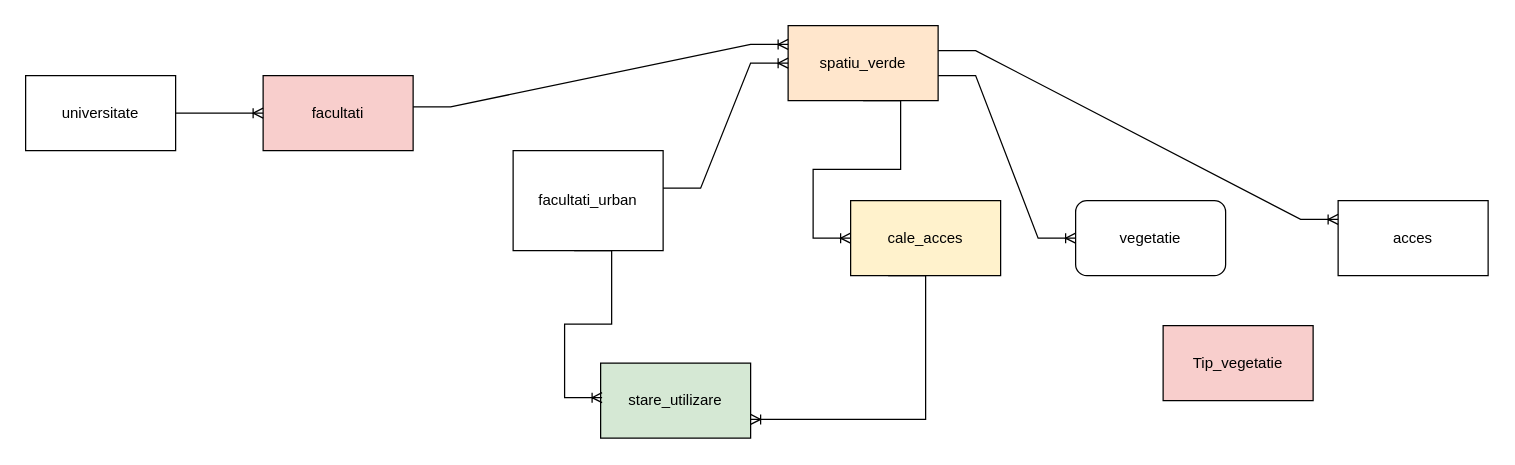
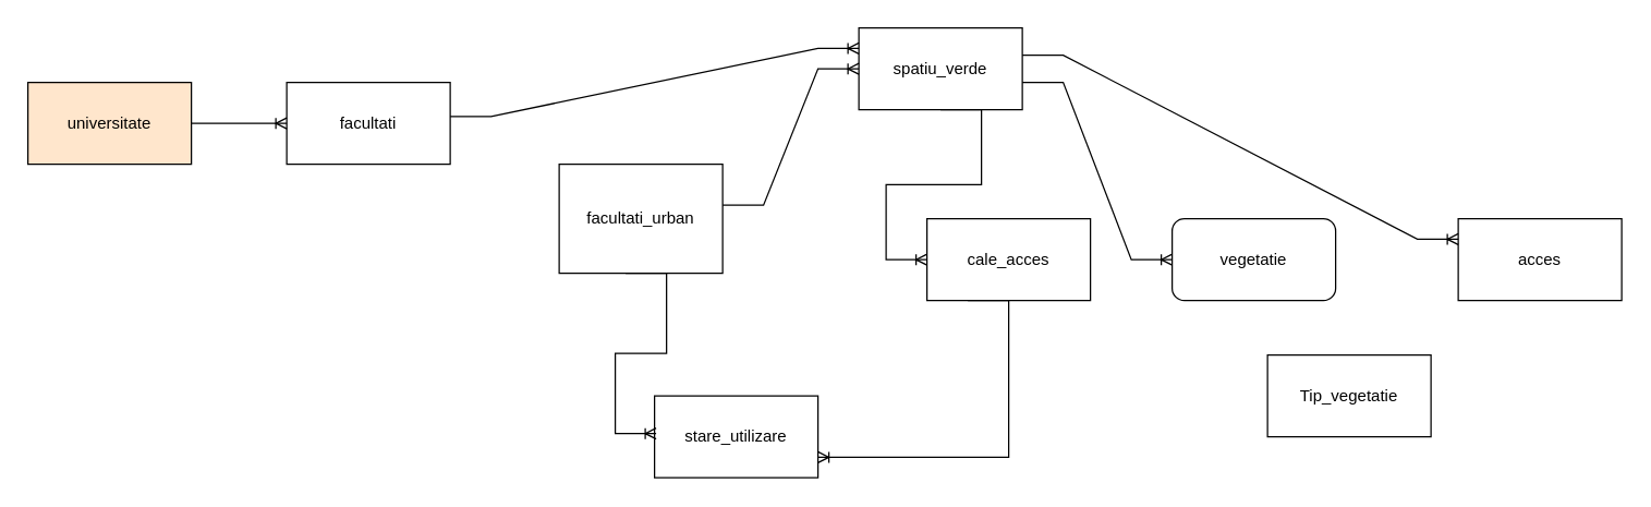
  <mxCell id="0" />
  <mxCell id="1" parent="0" />
- <mxCell id="2" value="spatiu_verde" style="rounded=0;whiteSpace=wrap;html=1;fillColor=#ffe6cc;" vertex="1" parent="1"><mxGeometry x="630" y="20" width="120" height="60" as="geometry" /></mxCell>
- <mxCell id="3" value="Tip_vegetatie" style="rounded=0;whiteSpace=wrap;html=1;fillColor=#f8cecc;" vertex="1" parent="1"><mxGeometry x="930" y="260" width="120" height="60" as="geometry" /></mxCell>
- <mxCell id="4" value="universitate" style="rounded=0;whiteSpace=wrap;html=1;" vertex="1" parent="1"><mxGeometry x="20" y="60" width="120" height="60" as="geometry" /></mxCell>
- <mxCell id="5" value="facultati" style="rounded=0;whiteSpace=wrap;html=1;fillColor=#f8cecc;" vertex="1" parent="1"><mxGeometry x="210" y="60" width="120" height="60" as="geometry" /></mxCell>
+ <mxCell id="2" value="spatiu_verde" style="rounded=0;whiteSpace=wrap;html=1;" vertex="1" parent="1"><mxGeometry x="630" y="20" width="120" height="60" as="geometry" /></mxCell>
+ <mxCell id="3" value="Tip_vegetatie" style="rounded=0;whiteSpace=wrap;html=1;" vertex="1" parent="1"><mxGeometry x="930" y="260" width="120" height="60" as="geometry" /></mxCell>
+ <mxCell id="4" value="universitate" style="rounded=0;whiteSpace=wrap;html=1;fillColor=#ffe6cc;" vertex="1" parent="1"><mxGeometry x="20" y="60" width="120" height="60" as="geometry" /></mxCell>
+ <mxCell id="5" value="facultati" style="rounded=0;whiteSpace=wrap;html=1;" vertex="1" parent="1"><mxGeometry x="210" y="60" width="120" height="60" as="geometry" /></mxCell>
  <mxCell id="6" value="vegetatie" style="whiteSpace=wrap;html=1;rounded=1;" vertex="1" parent="1"><mxGeometry x="860" y="160" width="120" height="60" as="geometry" /></mxCell>
  <mxCell id="7" value="acces" style="rounded=0;whiteSpace=wrap;html=1;" vertex="1" parent="1"><mxGeometry x="1070" y="160" width="120" height="60" as="geometry" /></mxCell>
- <mxCell id="8" value="cale_acces" style="rounded=0;whiteSpace=wrap;html=1;fillColor=#fff2cc;" vertex="1" parent="1"><mxGeometry x="680" y="160" width="120" height="60" as="geometry" /></mxCell>
+ <mxCell id="8" value="cale_acces" style="rounded=0;whiteSpace=wrap;html=1;" vertex="1" parent="1"><mxGeometry x="680" y="160" width="120" height="60" as="geometry" /></mxCell>
  <mxCell id="9" value="facultati_urban" style="rounded=0;whiteSpace=wrap;html=1;" vertex="1" parent="1"><mxGeometry x="410" y="120" width="120" height="80" as="geometry" /></mxCell>
- <mxCell id="10" value="stare_utilizare" style="rounded=0;whiteSpace=wrap;html=1;fillColor=#d5e8d4;" vertex="1" parent="1"><mxGeometry x="480" y="290" width="120" height="60" as="geometry" /></mxCell>
+ <mxCell id="10" value="stare_utilizare" style="rounded=0;whiteSpace=wrap;html=1;" vertex="1" parent="1"><mxGeometry x="480" y="290" width="120" height="60" as="geometry" /></mxCell>
  <mxCell id="11" value="" style="edgeStyle=entityRelationEdgeStyle;fontSize=12;html=1;endArrow=ERoneToMany;rounded=0;entryX=0;entryY=0.5;entryDx=0;entryDy=0;" edge="1" parent="1" target="5"><mxGeometry width="100" height="100" relative="1" as="geometry"><mxPoint x="140" y="90" as="sourcePoint" /><mxPoint x="240" y="-10" as="targetPoint" /></mxGeometry></mxCell>
  <mxCell id="12" value="" style="edgeStyle=entityRelationEdgeStyle;fontSize=12;html=1;endArrow=ERoneToMany;rounded=0;" edge="1" parent="1"><mxGeometry width="100" height="100" relative="1" as="geometry"><mxPoint x="530" y="150" as="sourcePoint" /><mxPoint x="630" y="50" as="targetPoint" /></mxGeometry></mxCell>
  <mxCell id="13" value="" style="edgeStyle=entityRelationEdgeStyle;fontSize=12;html=1;endArrow=ERoneToMany;rounded=0;exitX=0.5;exitY=1;exitDx=0;exitDy=0;" edge="1" parent="1" source="2"><mxGeometry width="100" height="100" relative="1" as="geometry"><mxPoint x="580" y="190" as="sourcePoint" /><mxPoint x="680" y="190" as="targetPoint" /><Array as="points"><mxPoint x="700" y="100" /><mxPoint x="690" y="100" /><mxPoint x="690" y="100" /></Array></mxGeometry></mxCell>
  <mxCell id="14" value="" style="edgeStyle=entityRelationEdgeStyle;fontSize=12;html=1;endArrow=ERoneToMany;rounded=0;entryX=0;entryY=0.5;entryDx=0;entryDy=0;" edge="1" parent="1" target="6"><mxGeometry width="100" height="100" relative="1" as="geometry"><mxPoint x="750" y="60" as="sourcePoint" /><mxPoint x="860" y="160" as="targetPoint" /></mxGeometry></mxCell>
  <mxCell id="15" value="" style="edgeStyle=entityRelationEdgeStyle;fontSize=12;html=1;endArrow=ERoneToMany;rounded=0;entryX=0;entryY=0.25;entryDx=0;entryDy=0;" edge="1" parent="1" target="7"><mxGeometry width="100" height="100" relative="1" as="geometry"><mxPoint x="750" y="40" as="sourcePoint" /><mxPoint x="850" y="-60" as="targetPoint" /></mxGeometry></mxCell>
  <mxCell id="16" value="" style="edgeStyle=entityRelationEdgeStyle;fontSize=12;html=1;endArrow=ERoneToMany;rounded=0;entryX=0;entryY=0.25;entryDx=0;entryDy=0;" edge="1" parent="1" target="2"><mxGeometry width="100" height="100" relative="1" as="geometry"><mxPoint x="330" y="85" as="sourcePoint" /><mxPoint x="630" y="20" as="targetPoint" /></mxGeometry></mxCell>
  <mxCell id="17" value="" style="edgeStyle=entityRelationEdgeStyle;fontSize=12;html=1;endArrow=ERoneToMany;rounded=0;exitX=0.397;exitY=1.03;exitDx=0;exitDy=0;exitPerimeter=0;entryX=0;entryY=0.5;entryDx=0;entryDy=0;" edge="1" parent="1"><mxGeometry width="100" height="100" relative="1" as="geometry"><mxPoint x="458.82" y="200" as="sourcePoint" /><mxPoint x="481.18" y="317.6" as="targetPoint" /></mxGeometry></mxCell>
  <mxCell id="18" value="" style="edgeStyle=entityRelationEdgeStyle;fontSize=12;html=1;endArrow=ERoneToMany;rounded=0;entryX=1;entryY=0.75;entryDx=0;entryDy=0;" edge="1" parent="1" target="10"><mxGeometry width="100" height="100" relative="1" as="geometry"><mxPoint x="710" y="220" as="sourcePoint" /><mxPoint x="630" y="310" as="targetPoint" /></mxGeometry></mxCell>
